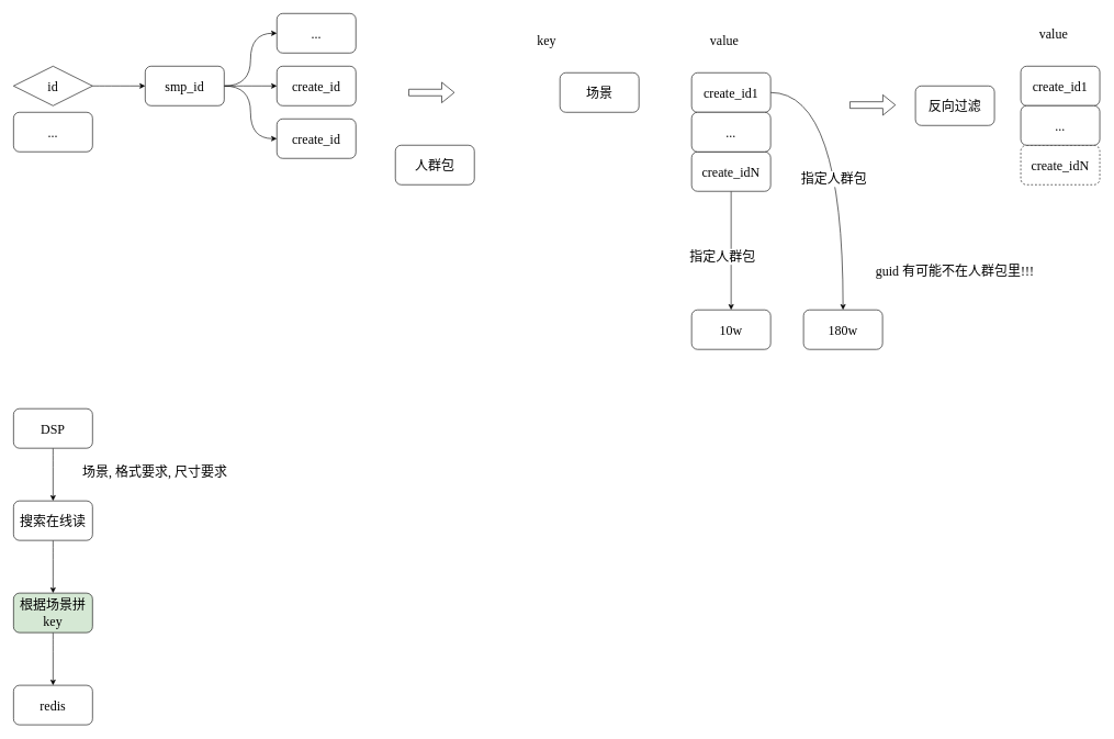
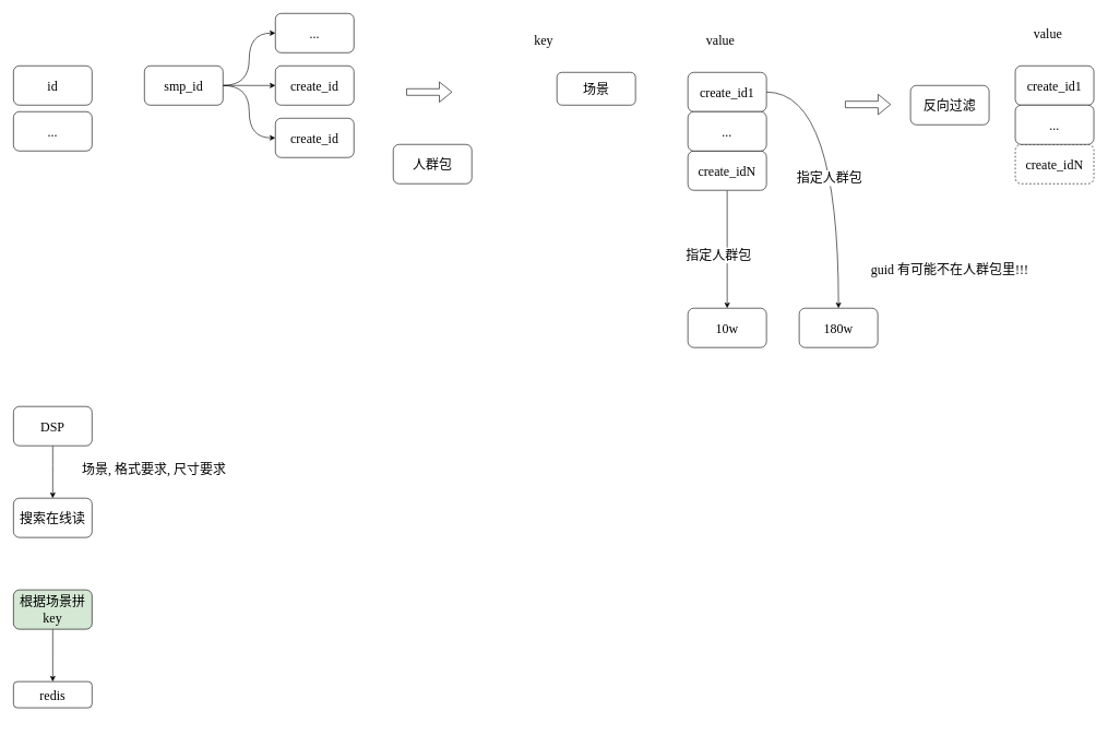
  <mxCell id="0" />
  <mxCell id="1" parent="0" />
- <mxCell id="2" value="" style="edgeStyle=orthogonalEdgeStyle;rounded=0;orthogonalLoop=1;jettySize=auto;html=1;curved=1;" edge="1" parent="1" source="3" target="7"><mxGeometry relative="1" as="geometry" /></mxCell>
- <mxCell id="3" value="&lt;span style=&quot;font-weight: normal&quot;&gt;id&lt;/span&gt;" style="rhombus;whiteSpace=wrap;html=1;fontFamily=Comic Sans MS;fontStyle=1;fontSize=20;" vertex="1" parent="1"><mxGeometry x="20" y="100" width="120" height="60" as="geometry" /></mxCell>
+ <mxCell id="3" value="&lt;span style=&quot;font-weight: normal&quot;&gt;id&lt;/span&gt;" style="rounded=1;whiteSpace=wrap;html=1;fontFamily=Comic Sans MS;fontStyle=1;fontSize=20;" vertex="1" parent="1"><mxGeometry x="20" y="100" width="120" height="60" as="geometry" /></mxCell>
  <mxCell id="4" value="" style="edgeStyle=orthogonalEdgeStyle;rounded=0;orthogonalLoop=1;jettySize=auto;html=1;fontFamily=Comic Sans MS;fontSize=20;curved=1;" edge="1" parent="1" source="7" target="8"><mxGeometry relative="1" as="geometry" /></mxCell>
  <mxCell id="5" style="edgeStyle=orthogonalEdgeStyle;rounded=0;orthogonalLoop=1;jettySize=auto;html=1;exitX=1;exitY=0.5;exitDx=0;exitDy=0;entryX=0;entryY=0.5;entryDx=0;entryDy=0;fontFamily=Comic Sans MS;fontSize=20;curved=1;" edge="1" parent="1" source="7" target="9"><mxGeometry relative="1" as="geometry" /></mxCell>
  <mxCell id="6" style="edgeStyle=orthogonalEdgeStyle;curved=1;rounded=0;orthogonalLoop=1;jettySize=auto;html=1;exitX=1;exitY=0.5;exitDx=0;exitDy=0;entryX=0;entryY=0.5;entryDx=0;entryDy=0;fontFamily=Comic Sans MS;fontSize=20;" edge="1" parent="1" source="7" target="10"><mxGeometry relative="1" as="geometry" /></mxCell>
  <mxCell id="7" value="&lt;span style=&quot;font-size: 20px ; font-weight: normal&quot;&gt;smp_id&lt;/span&gt;" style="whiteSpace=wrap;html=1;rounded=1;fontFamily=Comic Sans MS;fontSize=20;align=center;fontStyle=1" vertex="1" parent="1"><mxGeometry x="220" y="100" width="120" height="60" as="geometry" /></mxCell>
  <mxCell id="8" value="&lt;span style=&quot;font-size: 20px ; font-weight: normal&quot;&gt;create_id&lt;br&gt;&lt;/span&gt;" style="whiteSpace=wrap;html=1;rounded=1;fontFamily=Comic Sans MS;fontSize=20;align=center;fontStyle=1" vertex="1" parent="1"><mxGeometry x="420" y="100" width="120" height="60" as="geometry" /></mxCell>
  <mxCell id="9" value="&lt;span style=&quot;font-size: 20px ; font-weight: normal&quot;&gt;create_id&lt;br&gt;&lt;/span&gt;" style="whiteSpace=wrap;html=1;rounded=1;fontFamily=Comic Sans MS;fontSize=20;align=center;fontStyle=1" vertex="1" parent="1"><mxGeometry x="420" width="120" height="60" as="geometry" y="180" /></mxCell>
  <mxCell id="10" value="&lt;span style=&quot;font-size: 20px ; font-weight: normal&quot;&gt;...&lt;br&gt;&lt;/span&gt;" style="whiteSpace=wrap;html=1;rounded=1;fontFamily=Comic Sans MS;fontSize=20;align=center;fontStyle=1" vertex="1" parent="1"><mxGeometry x="420" y="20" width="120" height="60" as="geometry" /></mxCell>
  <mxCell id="11" value="" style="edgeStyle=orthogonalEdgeStyle;curved=1;rounded=0;orthogonalLoop=1;jettySize=auto;html=1;fontFamily=Comic Sans MS;fontSize=20;" edge="1" parent="1" source="12" target="14"><mxGeometry relative="1" as="geometry" /></mxCell>
  <mxCell id="12" value="DSP" style="rounded=1;whiteSpace=wrap;html=1;fontFamily=Comic Sans MS;fontSize=20;align=center;" vertex="1" parent="1"><mxGeometry x="20" y="620" width="120" height="60" as="geometry" /></mxCell>
- <mxCell id="13" value="" style="edgeStyle=orthogonalEdgeStyle;curved=1;rounded=0;orthogonalLoop=1;jettySize=auto;html=1;fontFamily=Comic Sans MS;fontSize=20;" edge="1" parent="1" source="14" target="28"><mxGeometry relative="1" as="geometry" /></mxCell>
  <mxCell id="14" value="搜索在线读" style="rounded=1;whiteSpace=wrap;html=1;fontFamily=Comic Sans MS;fontSize=20;align=center;" vertex="1" parent="1"><mxGeometry x="20" y="760" width="120" height="60" as="geometry" /></mxCell>
  <mxCell id="15" value="场景, 格式要求, 尺寸要求" style="text;html=1;strokeColor=none;fillColor=none;align=center;verticalAlign=middle;whiteSpace=wrap;rounded=0;fontFamily=Comic Sans MS;fontSize=20;" vertex="1" parent="1"><mxGeometry x="100" y="700" width="270" height="30" as="geometry" /></mxCell>
  <mxCell id="16" value="" style="shape=flexArrow;endArrow=classic;html=1;fontFamily=Comic Sans MS;fontSize=20;" edge="1" parent="1"><mxGeometry width="50" height="50" relative="1" as="geometry"><mxPoint x="620" y="140" as="sourcePoint" /><mxPoint x="690" y="140" as="targetPoint" /></mxGeometry></mxCell>
  <mxCell id="17" value="&lt;span style=&quot;font-weight: 400&quot;&gt;...&lt;/span&gt;" style="rounded=1;whiteSpace=wrap;html=1;fontFamily=Comic Sans MS;fontStyle=1;fontSize=20;" vertex="1" parent="1"><mxGeometry x="20" y="170" width="120" height="60" as="geometry" /></mxCell>
- <mxCell id="18" value="&lt;span style=&quot;font-weight: normal&quot;&gt;场景&lt;/span&gt;" style="rounded=1;whiteSpace=wrap;html=1;fontFamily=Comic Sans MS;fontStyle=1;fontSize=20;" vertex="1" parent="1"><mxGeometry x="850" y="110" width="120" height="60" as="geometry" /></mxCell>
+ <mxCell id="18" value="&lt;span style=&quot;font-weight: normal&quot;&gt;场景&lt;/span&gt;" style="rounded=1;whiteSpace=wrap;html=1;fontFamily=Comic Sans MS;fontStyle=1;fontSize=20;" vertex="1" parent="1"><mxGeometry x="850" y="110" width="120" height="50" as="geometry" /></mxCell>
  <mxCell id="19" value="key" style="text;html=1;strokeColor=none;fillColor=none;align=center;verticalAlign=middle;whiteSpace=wrap;rounded=0;fontFamily=Comic Sans MS;fontSize=20;" vertex="1" parent="1"><mxGeometry x="810" y="50" width="40" height="20" as="geometry" /></mxCell>
  <mxCell id="20" value="value" style="text;html=1;strokeColor=none;fillColor=none;align=center;verticalAlign=middle;whiteSpace=wrap;rounded=0;fontFamily=Comic Sans MS;fontSize=20;" vertex="1" parent="1"><mxGeometry x="1080" y="50" width="40" height="20" as="geometry" /></mxCell>
  <mxCell id="21" style="edgeStyle=orthogonalEdgeStyle;curved=1;rounded=0;orthogonalLoop=1;jettySize=auto;html=1;exitX=1;exitY=0.5;exitDx=0;exitDy=0;fontFamily=Comic Sans MS;fontSize=20;" edge="1" parent="1" source="23" target="32"><mxGeometry relative="1" as="geometry" /></mxCell>
  <mxCell id="22" value="指定人群包" style="edgeLabel;html=1;align=center;verticalAlign=middle;resizable=0;points=[];fontSize=20;fontFamily=Comic Sans MS;" vertex="1" connectable="0" parent="21"><mxGeometry x="0.091" y="-15" relative="1" as="geometry"><mxPoint as="offset" /></mxGeometry></mxCell>
  <mxCell id="23" value="&lt;span style=&quot;font-size: 20px ; font-weight: normal&quot;&gt;create_id1&lt;br&gt;&lt;/span&gt;" style="whiteSpace=wrap;html=1;rounded=1;fontFamily=Comic Sans MS;fontSize=20;align=center;fontStyle=1" vertex="1" parent="1"><mxGeometry x="1050" y="110" width="120" height="60" as="geometry" /></mxCell>
  <mxCell id="24" style="edgeStyle=orthogonalEdgeStyle;curved=1;rounded=0;orthogonalLoop=1;jettySize=auto;html=1;exitX=0.5;exitY=1;exitDx=0;exitDy=0;fontFamily=Comic Sans MS;fontSize=20;" edge="1" parent="1" source="26"><mxGeometry relative="1" as="geometry"><mxPoint x="1110" y="470" as="targetPoint" /></mxGeometry></mxCell>
  <mxCell id="25" value="指定人群包" style="edgeLabel;html=1;align=center;verticalAlign=middle;resizable=0;points=[];fontSize=20;fontFamily=Comic Sans MS;" vertex="1" connectable="0" parent="24"><mxGeometry x="0.092" y="-14" relative="1" as="geometry"><mxPoint as="offset" /></mxGeometry></mxCell>
  <mxCell id="26" value="&lt;span style=&quot;font-weight: 400&quot;&gt;create_idN&lt;/span&gt;&lt;span style=&quot;font-size: 20px ; font-weight: normal&quot;&gt;&lt;br&gt;&lt;/span&gt;" style="whiteSpace=wrap;html=1;rounded=1;fontFamily=Comic Sans MS;fontSize=20;align=center;fontStyle=1" vertex="1" parent="1"><mxGeometry x="1050" y="230" width="120" height="60" as="geometry" /></mxCell>
  <mxCell id="27" value="" style="edgeStyle=orthogonalEdgeStyle;curved=1;rounded=0;orthogonalLoop=1;jettySize=auto;html=1;fontFamily=Comic Sans MS;fontSize=20;" edge="1" parent="1" source="28" target="29"><mxGeometry relative="1" as="geometry" /></mxCell>
  <mxCell id="28" value="根据场景拼key" style="rounded=1;whiteSpace=wrap;html=1;fontFamily=Comic Sans MS;fontSize=20;align=center;fillColor=#d5e8d4;" vertex="1" parent="1"><mxGeometry x="20" y="900" width="120" height="60" as="geometry" /></mxCell>
- <mxCell id="29" value="redis" style="rounded=1;whiteSpace=wrap;html=1;fontFamily=Comic Sans MS;fontSize=20;align=center;" vertex="1" parent="1"><mxGeometry x="20" y="1040" width="120" height="60" as="geometry" /></mxCell>
+ <mxCell id="29" value="redis" style="rounded=1;whiteSpace=wrap;html=1;fontFamily=Comic Sans MS;fontSize=20;align=center;" vertex="1" parent="1"><mxGeometry x="20" y="1040" width="120" height="40" as="geometry" /></mxCell>
  <mxCell id="30" value="&lt;span style=&quot;font-size: 20px ; font-weight: normal&quot;&gt;...&lt;br&gt;&lt;/span&gt;" style="whiteSpace=wrap;html=1;rounded=1;fontFamily=Comic Sans MS;fontSize=20;align=center;fontStyle=1" vertex="1" parent="1"><mxGeometry x="1050" y="170" width="120" height="60" as="geometry" /></mxCell>
  <mxCell id="31" value="&lt;span style=&quot;font-weight: 400&quot;&gt;10w&lt;/span&gt;&lt;span style=&quot;font-size: 20px ; font-weight: normal&quot;&gt;&lt;br&gt;&lt;/span&gt;" style="whiteSpace=wrap;html=1;rounded=1;fontFamily=Comic Sans MS;fontSize=20;align=center;fontStyle=1" vertex="1" parent="1"><mxGeometry x="1050" y="470" width="120" height="60" as="geometry" /></mxCell>
  <mxCell id="32" value="&lt;span style=&quot;font-weight: 400&quot;&gt;180w&lt;/span&gt;&lt;span style=&quot;font-size: 20px ; font-weight: normal&quot;&gt;&lt;br&gt;&lt;/span&gt;" style="whiteSpace=wrap;html=1;rounded=1;fontFamily=Comic Sans MS;fontSize=20;align=center;fontStyle=1" vertex="1" parent="1"><mxGeometry x="1220" y="470" width="120" height="60" as="geometry" /></mxCell>
  <mxCell id="33" value="人群包" style="rounded=1;whiteSpace=wrap;html=1;fontFamily=Comic Sans MS;fontSize=20;align=center;" vertex="1" parent="1"><mxGeometry x="600" y="220" width="120" height="60" as="geometry" /></mxCell>
  <mxCell id="34" value="" style="shape=flexArrow;endArrow=classic;html=1;fontFamily=Comic Sans MS;fontSize=20;" edge="1" parent="1"><mxGeometry width="50" height="50" relative="1" as="geometry"><mxPoint x="1290" y="159" as="sourcePoint" /><mxPoint x="1360" y="159" as="targetPoint" /></mxGeometry></mxCell>
  <mxCell id="35" value="&lt;span style=&quot;font-size: 20px ; font-weight: normal&quot;&gt;反向过滤&lt;br&gt;&lt;/span&gt;" style="whiteSpace=wrap;html=1;rounded=1;fontFamily=Comic Sans MS;fontSize=20;align=center;fontStyle=1" vertex="1" parent="1"><mxGeometry x="1390" y="130" width="120" height="60" as="geometry" /></mxCell>
  <mxCell id="36" value="value" style="text;html=1;strokeColor=none;fillColor=none;align=center;verticalAlign=middle;whiteSpace=wrap;rounded=0;fontFamily=Comic Sans MS;fontSize=20;" vertex="1" parent="1"><mxGeometry x="1580" y="40" width="40" height="20" as="geometry" /></mxCell>
  <mxCell id="37" value="&lt;span style=&quot;font-size: 20px ; font-weight: normal&quot;&gt;create_id1&lt;br&gt;&lt;/span&gt;" style="whiteSpace=wrap;html=1;rounded=1;fontFamily=Comic Sans MS;fontSize=20;align=center;fontStyle=1" vertex="1" parent="1"><mxGeometry x="1550" y="100" width="120" height="60" as="geometry" /></mxCell>
  <mxCell id="38" value="&lt;span style=&quot;font-weight: 400&quot;&gt;create_idN&lt;/span&gt;&lt;span style=&quot;font-size: 20px ; font-weight: normal&quot;&gt;&lt;br&gt;&lt;/span&gt;" style="whiteSpace=wrap;html=1;rounded=1;fontFamily=Comic Sans MS;fontSize=20;align=center;fontStyle=1;dashed=1;" vertex="1" parent="1"><mxGeometry x="1550" y="220" width="120" height="60" as="geometry" /></mxCell>
  <mxCell id="39" value="&lt;span style=&quot;font-size: 20px ; font-weight: normal&quot;&gt;...&lt;br&gt;&lt;/span&gt;" style="whiteSpace=wrap;html=1;rounded=1;fontFamily=Comic Sans MS;fontSize=20;align=center;fontStyle=1" vertex="1" parent="1"><mxGeometry x="1550" y="160" width="120" height="60" as="geometry" /></mxCell>
  <mxCell id="40" value="guid 有可能不在人群包里!!!" style="text;html=1;strokeColor=none;fillColor=none;align=center;verticalAlign=middle;whiteSpace=wrap;rounded=0;dashed=1;fontFamily=Comic Sans MS;fontSize=20;" vertex="1" parent="1"><mxGeometry x="1325" y="400" width="250" height="20" as="geometry" /></mxCell>
